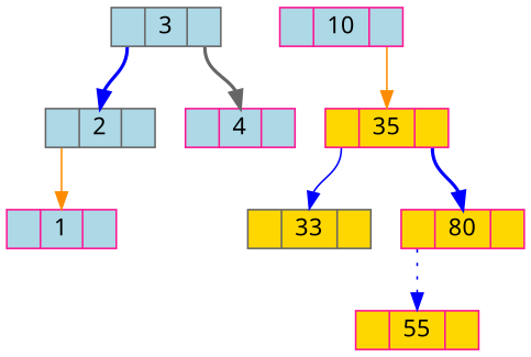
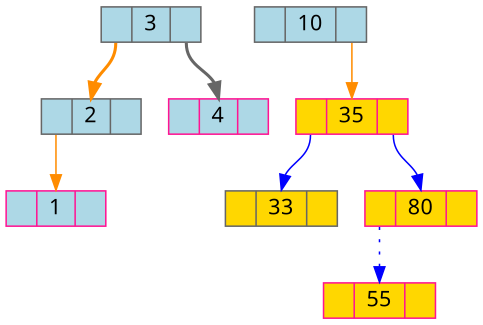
  digraph {
    fontname="Noto Sans"
    node [color=deeppink fillcolor=lightblue fontname="Noto Sans" shape=record style=filled]
    edge [color=darkorange fontname="Noto Sans" headport=f1 style=solid tailport=f0]
    n1 [height=.1 label="<f0> | <f1> 1  | <f2>"]
    n2 [color=gray40 height=.1 label="<f0> | <f1> 2  | <f2>"]
    n3 [color=gray40 height=.1 label="<f0> | <f1> 3  | <f2>"]
    n4 [height=.1 label="<f0> | <f1> 4  | <f2>"]
-   n5 [height=.1 label="<f0> | <f1> 10  | <f2>"]
+   n5 [color=gray40 height=.1 label="<f0> | <f1> 10  | <f2>"]
    n6 [fillcolor=gold height=.1 label="<f0> | <f1> 35  | <f2>"]
    n7 [color=gray40 fillcolor=gold height=.1 label="<f0> | <f1> 33  | <f2>"]
    n8 [fillcolor=gold height=.1 label="<f0> | <f1> 80  | <f2>"]
    n9 [fillcolor=gold height=.1 label="<f0> | <f1> 55  | <f2>"]
    n2 -> n1
-   n3 -> n2 [color=blue style=bold]
+   n3 -> n2 [style=bold]
    n3 -> n4 [color=gray40 style=bold tailport=f2]
    n5 -> n6 [tailport=f2]
    n6 -> n7 [color=blue]
-   n6 -> n8 [color=blue style=bold tailport=f2]
+   n6 -> n8 [color=blue tailport=f2]
    n8 -> n9 [color=blue style=dotted]
  }
